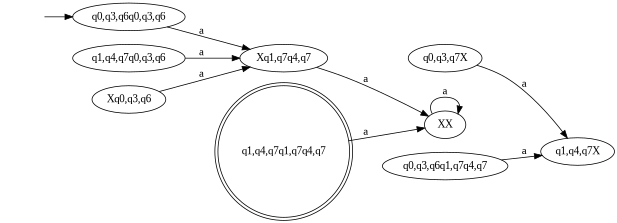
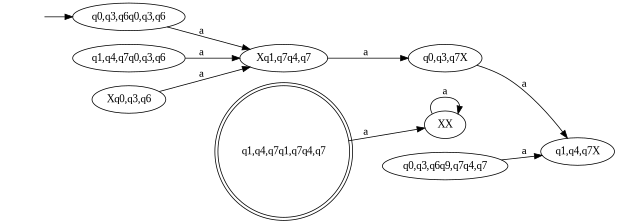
  digraph {
    fontname="Liberation Serif"
    rankdir=LR
    node [fontname="Liberation Serif"]
    edge [fontname="Liberation Serif"]
    -1 [style=invis]
    "q0,q3,q6q0,q3,q6"
    "Xq1,q7q4,q7"
    "q1,q4,q7q1,q7q4,q7" [shape=doublecircle]
    XX
-   "q0,q3,q6q1,q7q4,q7"
+   "q0,q3,q6q1,q7q4,q7" [label="q0,q3,q6q9,q7q4,q7"]
    "q1,q4,q7X"
    n8 [label="q0,q3,q7X"]
    "q1,q4,q7q0,q3,q6"
    "Xq0,q3,q6"
    -1 -> "q0,q3,q6q0,q3,q6"
    "q0,q3,q6q0,q3,q6" -> "Xq1,q7q4,q7" [label=a]
-   "Xq1,q7q4,q7" -> XX [label=a]
+   "Xq1,q7q4,q7" -> n8 [label=a]
    "q1,q4,q7q1,q7q4,q7" -> XX [label=a]
    XX -> XX [label=a]
    "q0,q3,q6q1,q7q4,q7" -> "q1,q4,q7X" [label=a]
    n8 -> "q1,q4,q7X" [label=a]
    "q1,q4,q7q0,q3,q6" -> "Xq1,q7q4,q7" [label=a]
    "Xq0,q3,q6" -> "Xq1,q7q4,q7" [label=a]
  }
